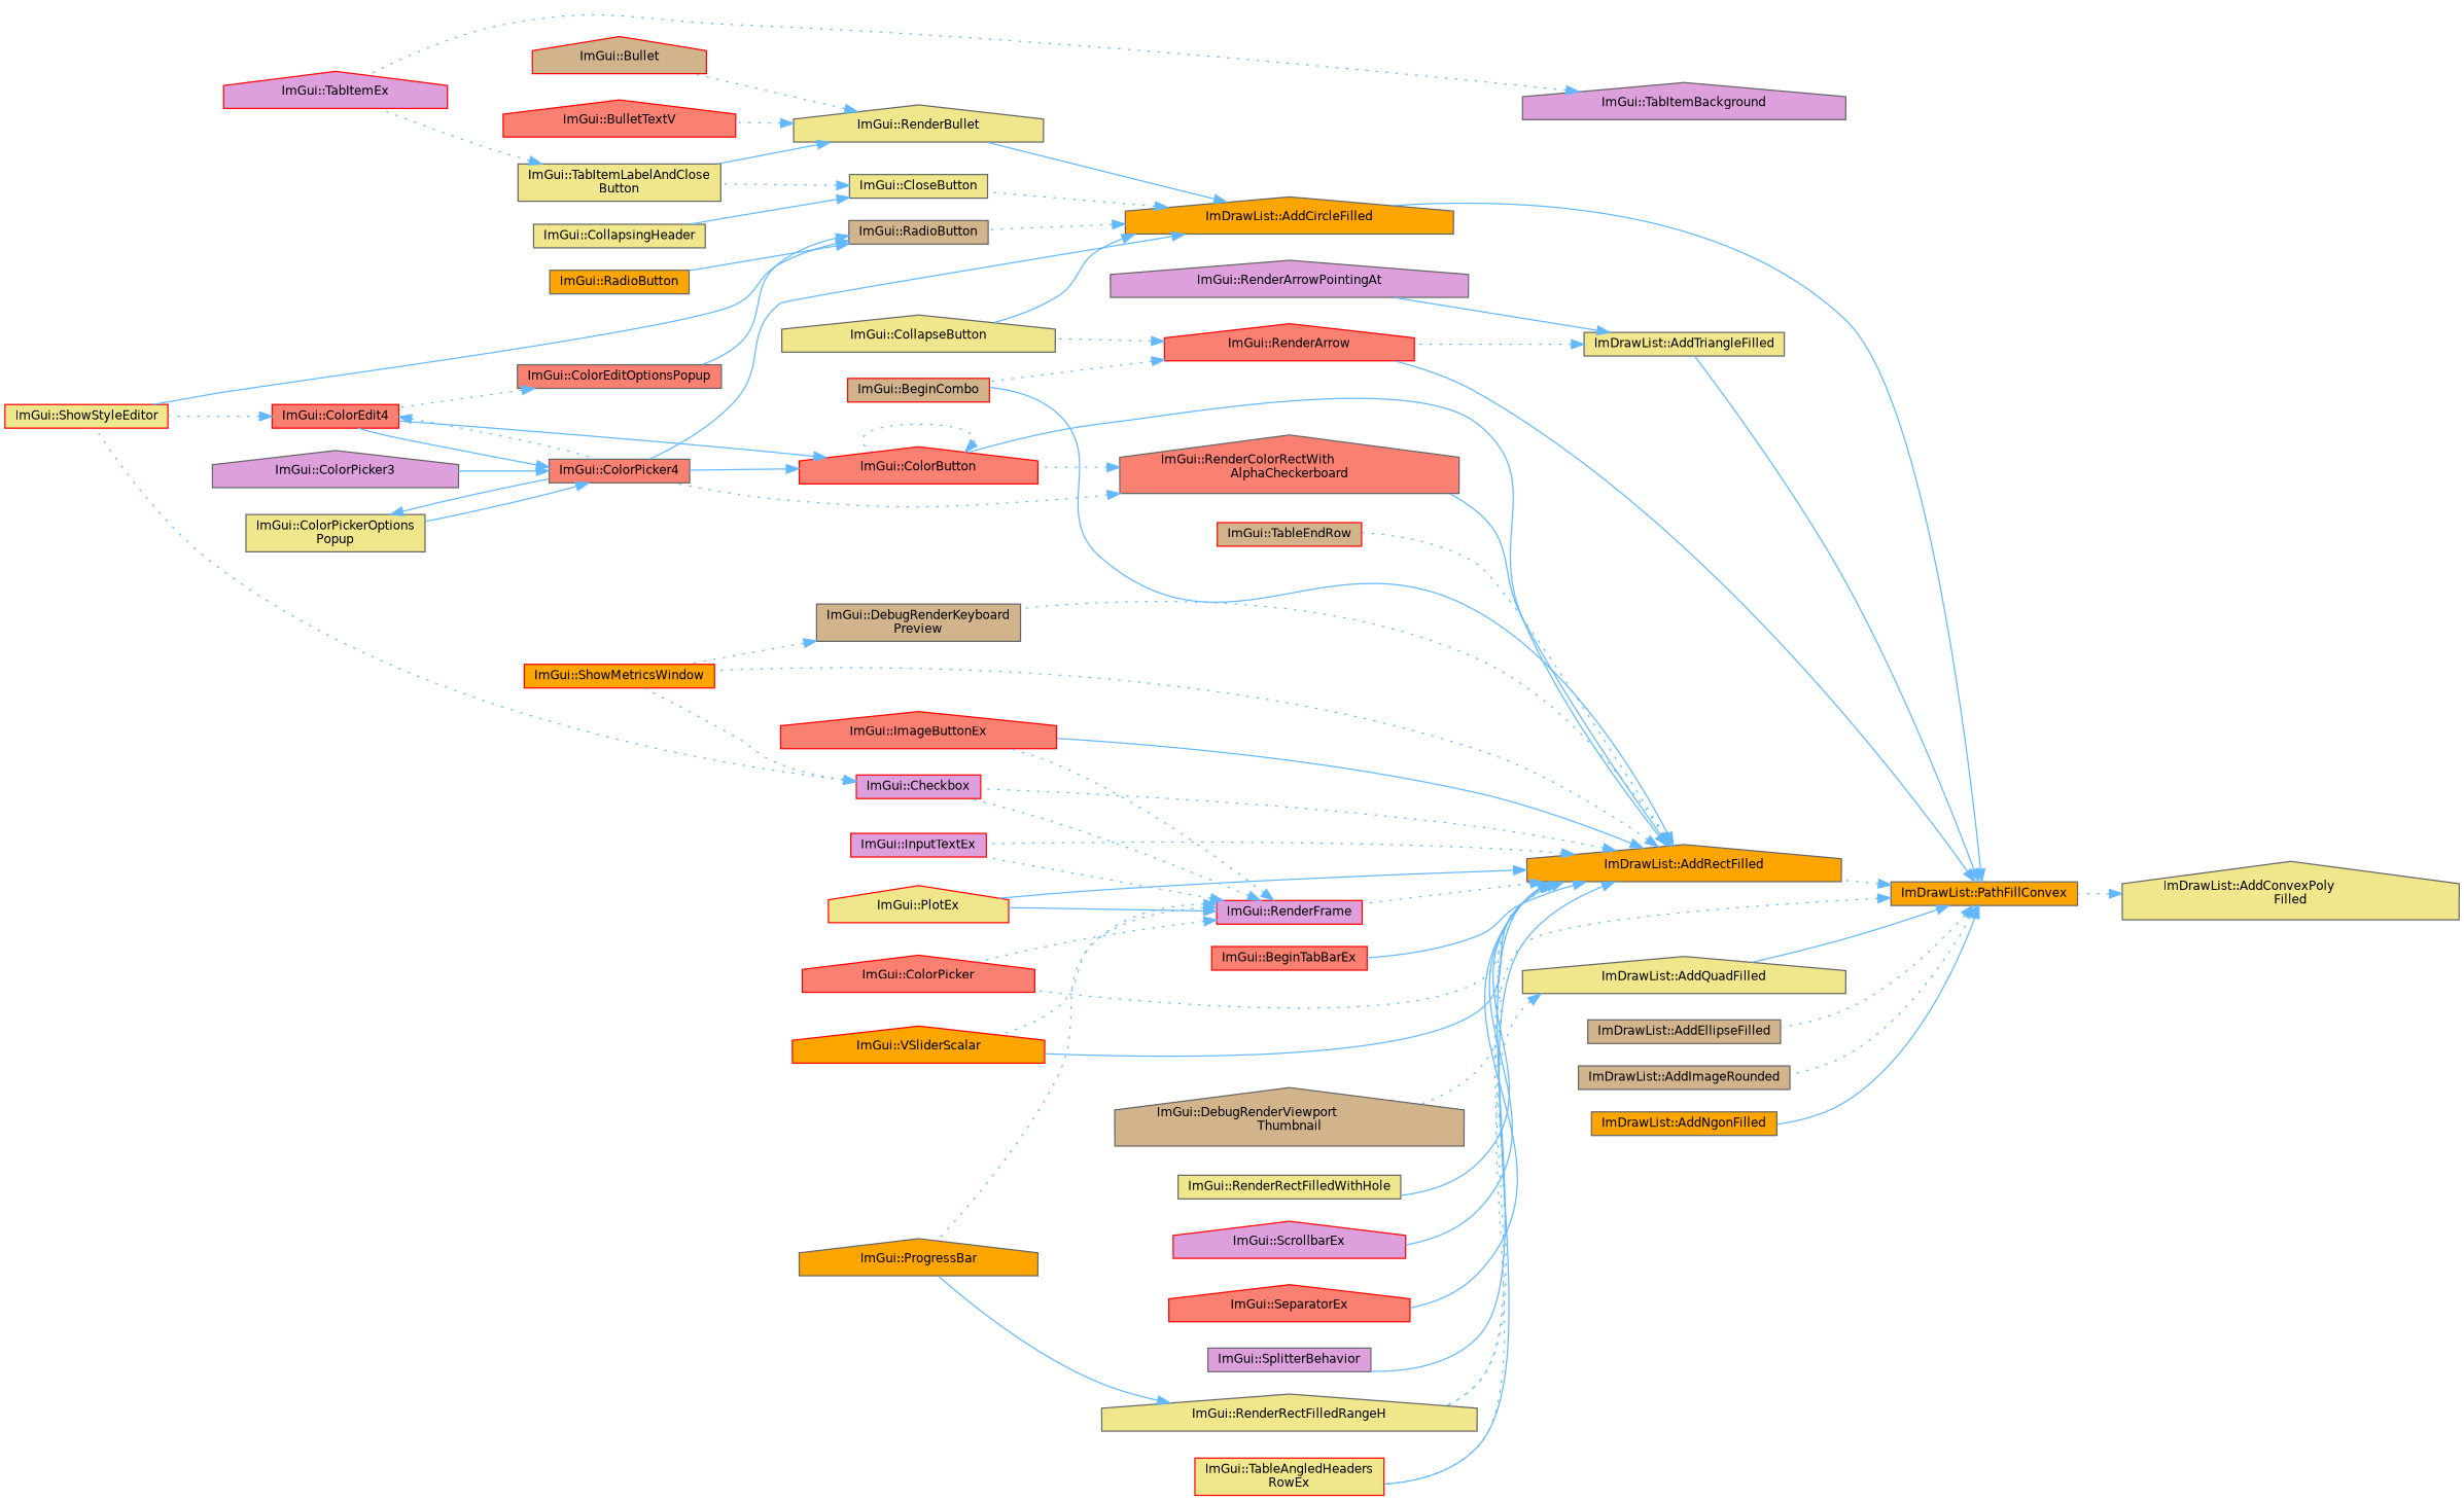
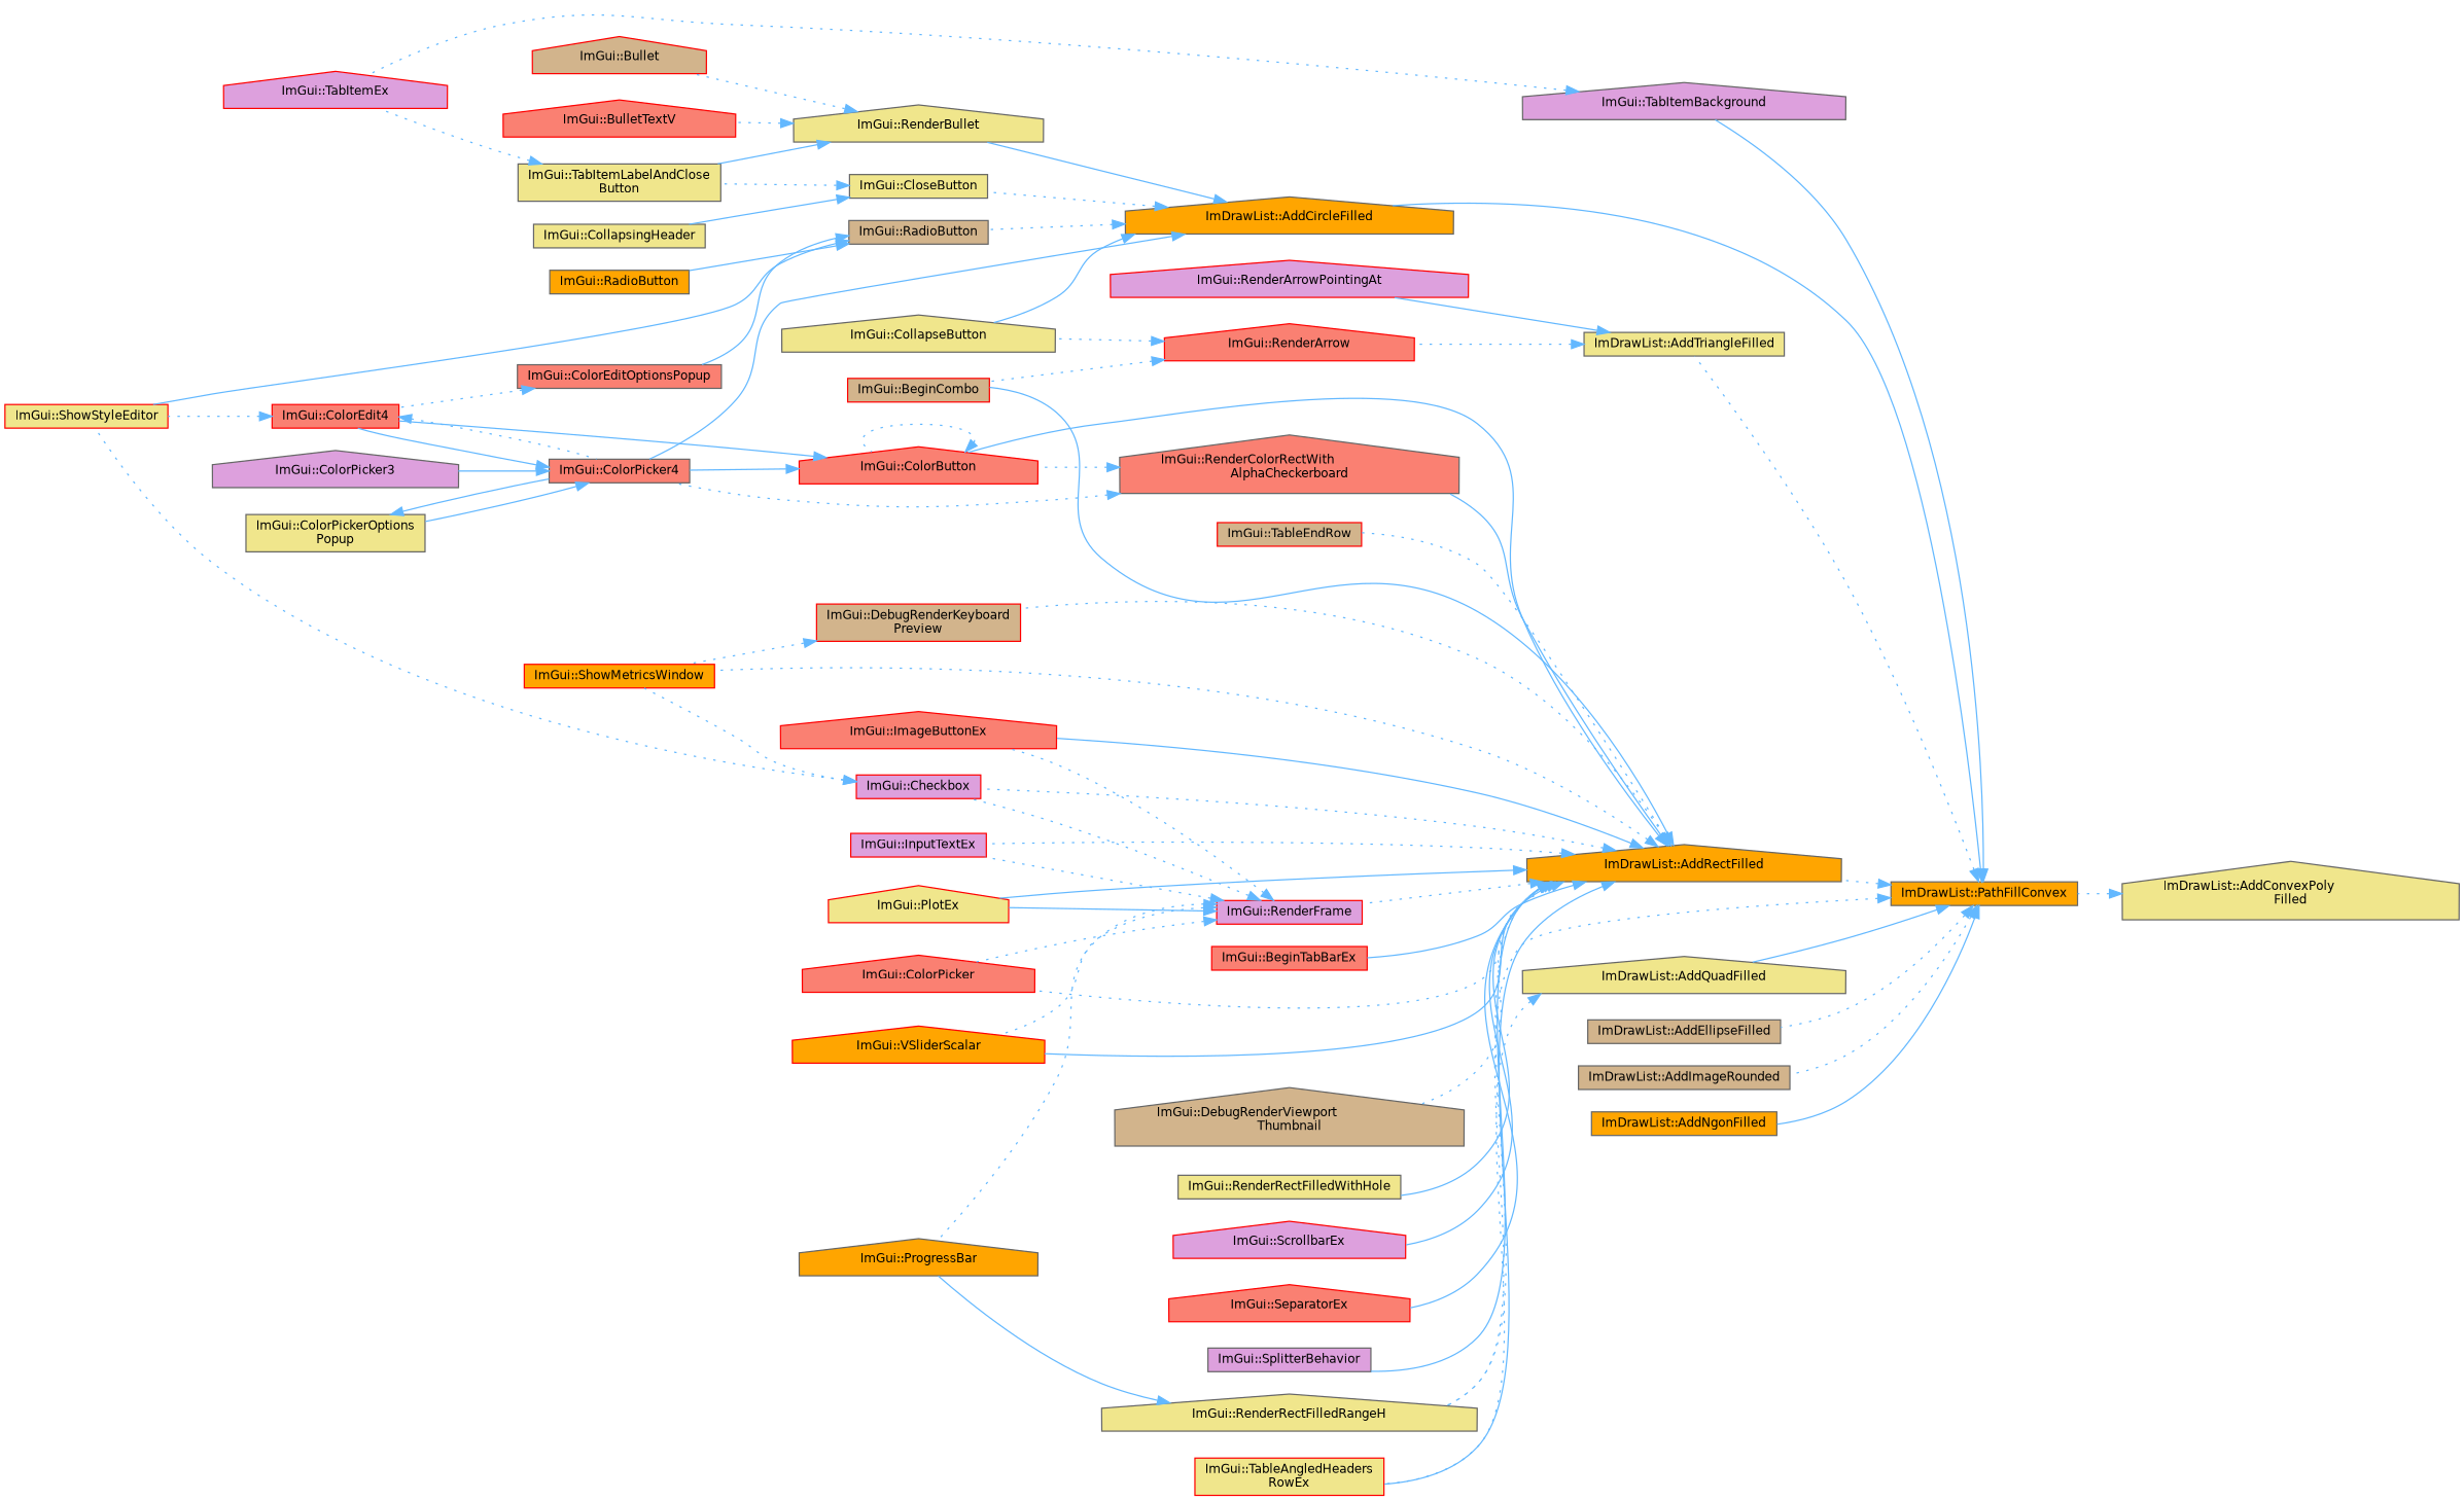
  digraph {
    rankdir=RL
    node [color=grey40 fillcolor=khaki fontname=Helvetica fontsize=10 shape=box style=filled]
    edge [color=steelblue1 dir=back fontname=Helvetica fontsize=10 labelfontname=Helvetica labelfontsize=10 style=dotted]
    n1 [color=gray40 fontcolor=black height=0.2 label="ImDrawList::AddConvexPoly\lFilled" shape=house width=0.4]
    n2 [fillcolor=orange height=0.2 label="ImDrawList::PathFillConvex" width=0.4]
    n3 [fillcolor=orange height=0.2 label="ImDrawList::AddCircleFilled" shape=house width=0.4]
    n4 [fillcolor=tan height=0.2 label="ImDrawList::AddEllipseFilled" width=0.4]
    n5 [fillcolor=tan height=0.2 label="ImDrawList::AddImageRounded" width=0.4]
    n6 [fillcolor=orange height=0.2 label="ImDrawList::AddNgonFilled" width=0.4]
    n7 [height=0.2 label="ImDrawList::AddQuadFilled" shape=house width=0.4]
    n8 [fillcolor=orange height=0.2 label="ImDrawList::AddRectFilled" shape=house width=0.4]
    n9 [height=0.2 label="ImGui::RenderRectFilledRangeH" shape=house width=0.4]
    n10 [height=0.2 label="ImDrawList::AddTriangleFilled" width=0.4]
    n11 [fillcolor=plum height=0.2 label="ImGui::TabItemBackground" shape=house width=0.4]
    n12 [height=0.2 label="ImGui::CloseButton" width=0.4]
    n13 [height=0.2 label="ImGui::CollapseButton" shape=house width=0.4]
    n14 [fillcolor=salmon height=0.2 label="ImGui::ColorPicker4" width=0.4]
    n15 [fillcolor=tan height=0.2 label="ImGui::RadioButton" width=0.4]
    n16 [height=0.2 label="ImGui::RenderBullet" shape=house width=0.4]
    n17 [color=red height=0.2 label="ImGui::TableAngledHeaders\lRowEx" width=0.4]
    n18 [color=red fillcolor=tan height=0.2 label="ImGui::BeginCombo" width=0.4]
    n19 [color=red fillcolor=salmon height=0.2 label="ImGui::BeginTabBarEx" width=0.4]
    n20 [color=red fillcolor=plum height=0.2 label="ImGui::Checkbox" width=0.4]
    n21 [color=red fillcolor=orange height=0.2 label="ImGui::ShowMetricsWindow" width=0.4]
    n22 [color=red fillcolor=salmon height=0.2 label="ImGui::ColorButton" shape=house width=0.4]
-   n23 [fillcolor=tan height=0.2 label="ImGui::DebugRenderKeyboard\lPreview" width=0.4]
+   n23 [color=red fillcolor=tan height=0.2 label="ImGui::DebugRenderKeyboard\lPreview" width=0.4]
    n24 [fillcolor=tan height=0.2 label="ImGui::DebugRenderViewport\lThumbnail" shape=house width=0.4]
    n25 [color=red fillcolor=salmon height=0.2 label="ImGui::ImageButtonEx" shape=house width=0.4]
    n26 [color=red fillcolor=plum height=0.2 label="ImGui::InputTextEx" width=0.4]
    n27 [color=red height=0.2 label="ImGui::PlotEx" shape=house width=0.4]
    n28 [fillcolor=salmon height=0.2 label="ImGui::RenderColorRectWith\lAlphaCheckerboard" shape=house width=0.4]
    n29 [color=red fillcolor=plum height=0.2 label="ImGui::RenderFrame" width=0.4]
    n30 [color=red fillcolor=salmon height=0.2 label="ImGui::ColorPicker" shape=house width=0.4]
    n31 [color=red fillcolor=orange height=0.2 label="ImGui::VSliderScalar" shape=house width=0.4]
    n32 [height=0.2 label="ImGui::RenderRectFilledWithHole" width=0.4]
    n33 [color=red fillcolor=plum height=0.2 label="ImGui::ScrollbarEx" shape=house width=0.4]
    n34 [color=red fillcolor=salmon height=0.2 label="ImGui::SeparatorEx" shape=house width=0.4]
    n35 [fillcolor=plum height=0.2 label="ImGui::SplitterBehavior" width=0.4]
    n36 [color=red fillcolor=tan height=0.2 label="ImGui::TableEndRow" width=0.4]
    n37 [fillcolor=orange height=0.2 label="ImGui::ProgressBar" shape=house width=0.4]
    n38 [color=red fillcolor=salmon height=0.2 label="ImGui::RenderArrow" shape=house width=0.4]
-   n39 [fillcolor=plum height=0.2 label="ImGui::RenderArrowPointingAt" shape=house width=0.4]
+   n39 [color=red fillcolor=plum height=0.2 label="ImGui::RenderArrowPointingAt" shape=house width=0.4]
    n40 [color=red fillcolor=plum height=0.2 label="ImGui::TabItemEx" shape=house width=0.4]
    n41 [height=0.2 label="ImGui::CollapsingHeader" width=0.4]
    n42 [height=0.2 label="ImGui::TabItemLabelAndClose\lButton" width=0.4]
    n43 [color=red fillcolor=salmon height=0.2 label="ImGui::ColorEdit4" width=0.4]
    n44 [fillcolor=plum height=0.2 label="ImGui::ColorPicker3" shape=house width=0.4]
    n45 [height=0.2 label="ImGui::ColorPickerOptions\lPopup" width=0.4]
    n46 [color=red height=0.2 label="ImGui::ShowStyleEditor" width=0.4]
    n47 [fillcolor=salmon height=0.2 label="ImGui::ColorEditOptionsPopup" width=0.4]
    n48 [fillcolor=orange height=0.2 label="ImGui::RadioButton" width=0.4]
    n49 [color=red fillcolor=tan height=0.2 label="ImGui::Bullet" shape=house width=0.4]
    n50 [color=red fillcolor=salmon height=0.2 label="ImGui::BulletTextV" shape=house width=0.4]
    n1 -> n2
    n2 -> n3 [style=solid]
    n2 -> n4
    n2 -> n5
    n2 -> n6 [style=solid]
    n2 -> n7 [style=solid]
    n2 -> n8
    n2 -> n9
-   n2 -> n10 [style=solid]
-   n2 -> n38 [style=solid]
+   n2 -> n10
+   n2 -> n11 [style=solid]
    n3 -> n12
    n3 -> n13 [style=solid]
    n3 -> n14 [style=solid]
    n3 -> n15
    n3 -> n16 [style=solid]
    n7 -> n17
    n8 -> n9
    n8 -> n17 [style=solid]
    n8 -> n18 [style=solid]
    n8 -> n19 [style=solid]
    n8 -> n20
    n8 -> n21
    n8 -> n22 [style=solid]
    n8 -> n23
    n8 -> n24
    n8 -> n25 [style=solid]
    n8 -> n26
    n8 -> n27 [style=solid]
    n8 -> n28 [style=solid]
    n8 -> n29
    n8 -> n30
    n8 -> n31 [style=solid]
    n8 -> n32 [style=solid]
    n8 -> n33 [style=solid]
    n8 -> n34 [style=solid]
    n8 -> n35 [style=solid]
    n8 -> n36
    n9 -> n37 [style=solid]
    n10 -> n38
    n10 -> n39 [style=solid]
    n11 -> n40
    n12 -> n41 [style=solid]
    n12 -> n42
    n14 -> n43 [style=solid]
    n14 -> n44 [style=solid]
    n14 -> n45 [style=solid]
    n15 -> n46 [style=solid]
    n15 -> n47 [style=solid]
    n15 -> n48 [style=solid]
    n16 -> n42 [style=solid]
    n16 -> n49
    n16 -> n50
    n20 -> n21
    n20 -> n46
    n22 -> n14 [style=solid]
    n22 -> n22
    n22 -> n43 [style=solid]
    n23 -> n21
    n28 -> n14
    n28 -> n22
    n29 -> n20
    n29 -> n25
    n29 -> n26
    n29 -> n27 [style=solid]
    n29 -> n30
    n29 -> n31
    n29 -> n37
    n38 -> n13
    n38 -> n18
    n42 -> n40
    n43 -> n14
    n43 -> n46
    n45 -> n14 [style=solid]
    n47 -> n43
  }
